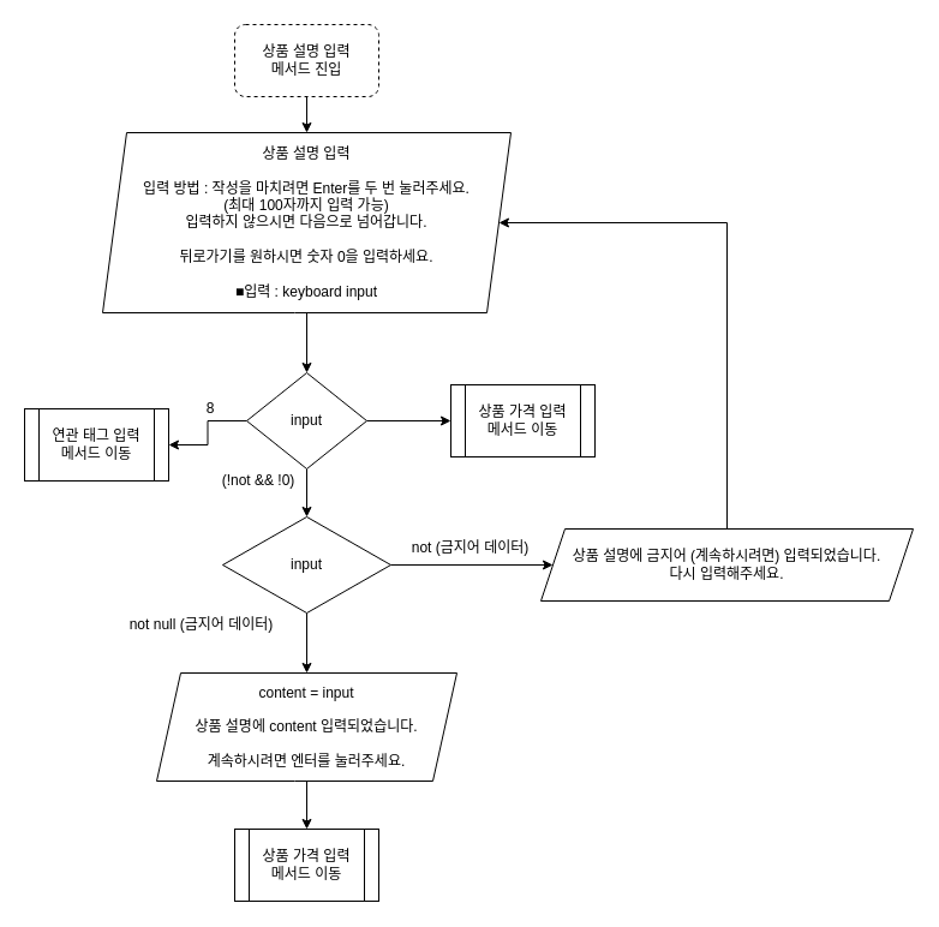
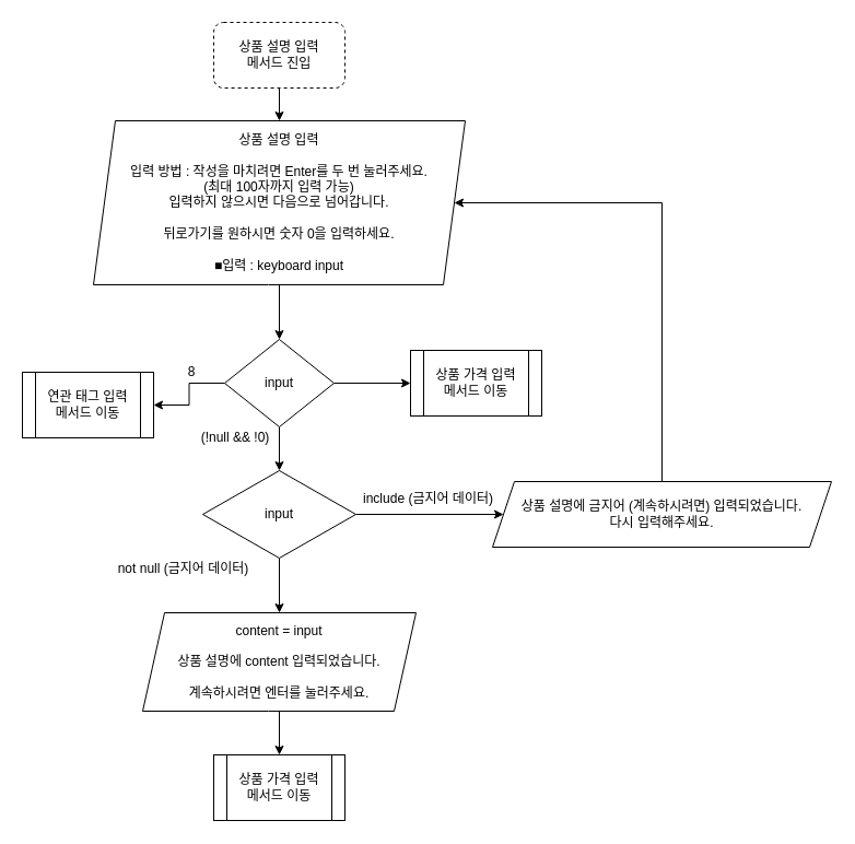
  <mxCell id="0" />
  <mxCell id="1" parent="0" />
  <mxCell id="2" value="" style="edgeStyle=orthogonalEdgeStyle;rounded=0;orthogonalLoop=1;jettySize=auto;html=1;" parent="1" source="3" target="5" edge="1"><mxGeometry relative="1" as="geometry" /></mxCell>
  <mxCell id="3" value="상품 설명 입력&lt;br&gt;메서드 진입" style="rounded=1;whiteSpace=wrap;html=1;dashed=1;" parent="1" vertex="1"><mxGeometry x="195" y="20" width="120" height="60" as="geometry" /></mxCell>
  <mxCell id="4" value="" style="edgeStyle=orthogonalEdgeStyle;rounded=0;orthogonalLoop=1;jettySize=auto;html=1;" parent="1" source="5" target="9" edge="1"><mxGeometry relative="1" as="geometry" /></mxCell>
  <mxCell id="5" value="상품 설명 입력&lt;br&gt;&lt;br&gt;입력 방법 : 작성을 마치려면 Enter를 두 번 눌러주세요.&lt;br&gt;(최대 100자까지 입력 가능)&lt;br&gt;입력하지 않으시면 다음으로 넘어갑니다.&lt;br&gt;&lt;br&gt;뒤로가기를 원하시면 숫자 0을 입력하세요.&lt;br&gt;&lt;br&gt;■입력 : keyboard input" style="shape=parallelogram;perimeter=parallelogramPerimeter;whiteSpace=wrap;html=1;fixedSize=1;rounded=1;arcSize=0;" parent="1" vertex="1"><mxGeometry x="85" y="110" width="340" height="150" as="geometry" /></mxCell>
  <mxCell id="6" value="" style="edgeStyle=orthogonalEdgeStyle;rounded=0;orthogonalLoop=1;jettySize=auto;html=1;" parent="1" source="9" target="10" edge="1"><mxGeometry relative="1" as="geometry" /></mxCell>
  <mxCell id="7" value="" style="edgeStyle=orthogonalEdgeStyle;rounded=0;orthogonalLoop=1;jettySize=auto;html=1;" parent="1" source="9" target="11" edge="1"><mxGeometry relative="1" as="geometry" /></mxCell>
  <mxCell id="8" value="" style="edgeStyle=orthogonalEdgeStyle;rounded=0;orthogonalLoop=1;jettySize=auto;html=1;" edge="1" parent="1" source="9" target="20"><mxGeometry relative="1" as="geometry" /></mxCell>
  <mxCell id="9" value="input" style="rhombus;whiteSpace=wrap;html=1;rounded=1;arcSize=0;" parent="1" vertex="1"><mxGeometry x="205" y="310" width="100" height="80" as="geometry" /></mxCell>
  <mxCell id="10" value="상품 가격 입력&lt;br&gt;메서드 이동" style="shape=process;whiteSpace=wrap;html=1;backgroundOutline=1;rounded=1;arcSize=0;" parent="1" vertex="1"><mxGeometry x="375" y="320" width="120" height="60" as="geometry" /></mxCell>
  <mxCell id="11" value="연관 태그 입력&lt;br&gt;메서드 이동" style="shape=process;whiteSpace=wrap;html=1;backgroundOutline=1;rounded=1;arcSize=0;" parent="1" vertex="1"><mxGeometry x="20" y="340" width="120" height="60" as="geometry" /></mxCell>
  <mxCell id="12" value="8" style="text;html=1;strokeColor=none;fillColor=none;align=center;verticalAlign=middle;whiteSpace=wrap;rounded=0;" parent="1" vertex="1"><mxGeometry x="155" y="330" width="40" height="20" as="geometry" /></mxCell>
  <mxCell id="13" value="" style="edgeStyle=orthogonalEdgeStyle;rounded=0;orthogonalLoop=1;jettySize=auto;html=1;" parent="1" source="14" target="17" edge="1"><mxGeometry relative="1" as="geometry" /></mxCell>
  <mxCell id="14" value="content = input&lt;br&gt;&lt;br&gt;상품 설명에 content 입력되었습니다.&lt;br&gt;&lt;br&gt;계속하시려면 엔터를 눌러주세요." style="shape=parallelogram;perimeter=parallelogramPerimeter;whiteSpace=wrap;html=1;fixedSize=1;rounded=1;arcSize=0;" parent="1" vertex="1"><mxGeometry x="130" y="560" width="250" height="90" as="geometry" /></mxCell>
  <mxCell id="15" value="&lt;span style=&quot;color: rgba(0 , 0 , 0 , 0) ; font-family: monospace ; font-size: 0px&quot;&gt;%3CmxGraphModel%3E%3Croot%3E%3CmxCell%20id%3D%220%22%2F%3E%3CmxCell%20id%3D%221%22%20parent%3D%220%22%2F%3E%3CmxCell%20id%3D%222%22%20value%3D%22(!null%20%26amp%3Bamp%3B%26amp%3Bamp%3B%20!0)%22%20style%3D%22text%3Bhtml%3D1%3BstrokeColor%3Dnone%3BfillColor%3Dnone%3Balign%3Dcenter%3BverticalAlign%3Dmiddle%3BwhiteSpace%3Dwrap%3Brounded%3D0%3B%22%20vertex%3D%221%22%20parent%3D%221%22%3E%3CmxGeometry%20x%3D%22200%22%20y%3D%22410%22%20width%3D%2280%22%20height%3D%2220%22%20as%3D%22geometry%22%2F%3E%3C%2FmxCell%3E%3C%2Froot%3E%3C%2FmxGraphModel%3E&lt;/span&gt;" style="text;html=1;strokeColor=none;fillColor=none;align=center;verticalAlign=middle;whiteSpace=wrap;rounded=0;" parent="1" vertex="1"><mxGeometry x="185" y="390" width="40" height="20" as="geometry" /></mxCell>
- <mxCell id="16" value="(!not &amp;amp;&amp;amp; !0)" style="text;html=1;strokeColor=none;fillColor=none;align=center;verticalAlign=middle;whiteSpace=wrap;rounded=0;" parent="1" vertex="1"><mxGeometry x="175" y="390" width="80" height="20" as="geometry" /></mxCell>
+ <mxCell id="16" value="(!null &amp;amp;&amp;amp; !0)" style="text;html=1;strokeColor=none;fillColor=none;align=center;verticalAlign=middle;whiteSpace=wrap;rounded=0;" parent="1" vertex="1"><mxGeometry x="175" y="390" width="80" height="20" as="geometry" /></mxCell>
  <mxCell id="17" value="상품 가격 입력&lt;br&gt;메서드 이동" style="shape=process;whiteSpace=wrap;html=1;backgroundOutline=1;rounded=1;arcSize=0;" parent="1" vertex="1"><mxGeometry x="195" y="690" width="120" height="60" as="geometry" /></mxCell>
  <mxCell id="18" style="edgeStyle=orthogonalEdgeStyle;rounded=0;orthogonalLoop=1;jettySize=auto;html=1;exitX=1;exitY=0.5;exitDx=0;exitDy=0;" edge="1" parent="1" source="20" target="22"><mxGeometry relative="1" as="geometry" /></mxCell>
  <mxCell id="19" value="" style="edgeStyle=orthogonalEdgeStyle;rounded=0;orthogonalLoop=1;jettySize=auto;html=1;" edge="1" parent="1" source="20" target="14"><mxGeometry relative="1" as="geometry" /></mxCell>
  <mxCell id="20" value="input" style="rhombus;whiteSpace=wrap;html=1;" vertex="1" parent="1"><mxGeometry x="185" y="430" width="140" height="80" as="geometry" /></mxCell>
  <mxCell id="21" style="edgeStyle=orthogonalEdgeStyle;rounded=0;orthogonalLoop=1;jettySize=auto;html=1;exitX=0.5;exitY=0;exitDx=0;exitDy=0;entryX=1;entryY=0.5;entryDx=0;entryDy=0;" edge="1" parent="1" source="22" target="5"><mxGeometry relative="1" as="geometry"><Array as="points"><mxPoint x="605" y="185" /></Array></mxGeometry></mxCell>
  <mxCell id="22" value="&lt;span id=&quot;docs-internal-guid-c182d64e-7fff-d9e1-cd36-cfdad88ebc47&quot;&gt;&lt;span style=&quot;font-family: &amp;#34;arial&amp;#34; ; background-color: transparent ; vertical-align: baseline&quot;&gt;&lt;font style=&quot;font-size: 12px&quot;&gt;상품 설명에 금지어 (계속하시려면) 입력되었습니다.&lt;br&gt;다시 입력해주세요.&lt;/font&gt;&lt;/span&gt;&lt;/span&gt;" style="shape=parallelogram;perimeter=parallelogramPerimeter;whiteSpace=wrap;html=1;fixedSize=1;" vertex="1" parent="1"><mxGeometry x="450" y="440" width="310" height="60" as="geometry" /></mxCell>
- <mxCell id="23" value="not (금지어 데이터)" style="text;html=1;strokeColor=none;fillColor=none;align=center;verticalAlign=middle;whiteSpace=wrap;rounded=0;" vertex="1" parent="1"><mxGeometry x="324" y="446" width="135" height="20" as="geometry" /></mxCell>
+ <mxCell id="23" value="include (금지어 데이터)" style="text;html=1;strokeColor=none;fillColor=none;align=center;verticalAlign=middle;whiteSpace=wrap;rounded=0;" vertex="1" parent="1"><mxGeometry x="324" y="446" width="135" height="20" as="geometry" /></mxCell>
  <mxCell id="24" value="not null (금지어 데이터)" style="text;html=1;strokeColor=none;fillColor=none;align=center;verticalAlign=middle;whiteSpace=wrap;rounded=0;" vertex="1" parent="1"><mxGeometry x="85" y="510" width="165" height="20" as="geometry" /></mxCell>
